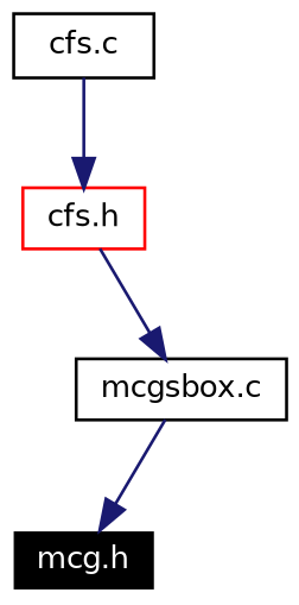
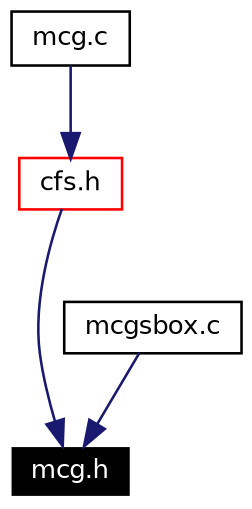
  digraph {
    node [color=black fontname=Helvetica fontsize=10 shape=record]
    edge [color=midnightblue fontname=Helvetica fontsize=10 labelfontname=Helvetica labelfontsize=10 style=solid]
    n1 [color=white fillcolor=black fontcolor=white height=0.2 label="mcg.h" style=filled width=0.4]
    n2 [color=red height=0.2 label="cfs.h" width=0.4]
-   n3 [height=0.2 label="cfs.c" width=0.4]
+   n3 [height=0.2 label="mcg.c" width=0.4]
    n4 [height=0.2 label="mcgsbox.c" width=0.4]
-   n2 -> n4
+   n2 -> n1
    n3 -> n2
    n4 -> n1
  }
